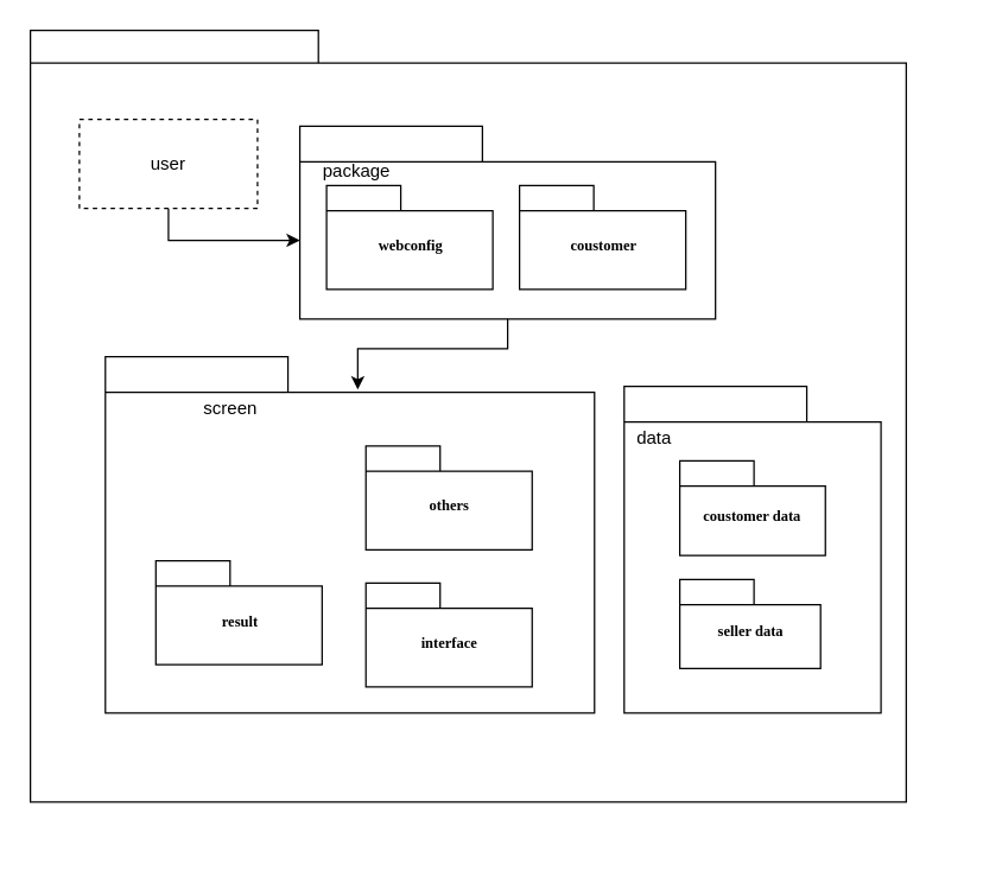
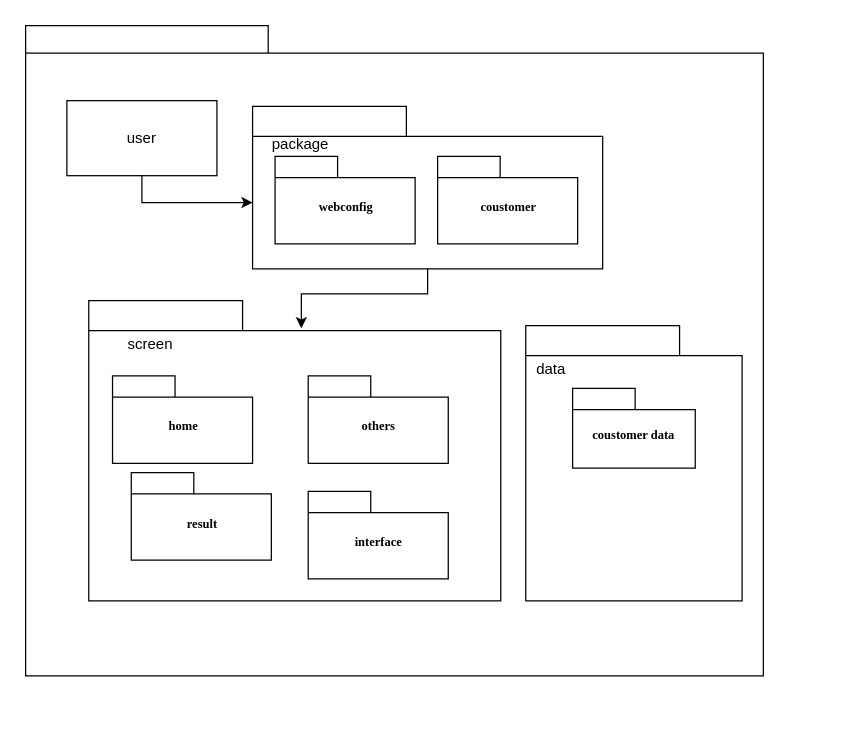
  <mxCell id="0" />
  <mxCell id="1" parent="0" />
  <mxCell id="2" value="" style="group" parent="1" vertex="1" connectable="0"><mxGeometry x="201.5" y="84.5" width="328.5" height="255.5" as="geometry" /></mxCell>
  <mxCell id="3" value="" style="shape=folder;fontStyle=1;spacingTop=10;tabWidth=123;tabHeight=24;tabPosition=left;html=1;rounded=0;shadow=0;comic=0;labelBackgroundColor=none;strokeWidth=1;fontFamily=Verdana;fontSize=10;align=center;" parent="2" vertex="1"><mxGeometry width="280" height="130" as="geometry" /></mxCell>
  <mxCell id="4" value="webconfig" style="shape=folder;fontStyle=1;spacingTop=10;tabWidth=50;tabHeight=17;tabPosition=left;html=1;rounded=0;shadow=0;comic=0;labelBackgroundColor=none;strokeWidth=1;fontFamily=Verdana;fontSize=10;align=center;" parent="2" vertex="1"><mxGeometry x="18" y="40" width="112" height="70" as="geometry" /></mxCell>
  <mxCell id="5" value="coustomer" style="shape=folder;fontStyle=1;spacingTop=10;tabWidth=50;tabHeight=17;tabPosition=left;html=1;rounded=0;shadow=0;comic=0;labelBackgroundColor=none;strokeWidth=1;fontFamily=Verdana;fontSize=10;align=center;" parent="2" vertex="1"><mxGeometry x="148" y="40" width="112" height="70" as="geometry" /></mxCell>
  <mxCell id="6" value="" style="group" parent="1" vertex="1" connectable="0"><mxGeometry x="420" y="260" width="233" height="305" as="geometry" /></mxCell>
  <mxCell id="7" value="" style="group" parent="6" vertex="1" connectable="0"><mxGeometry width="233" height="305" as="geometry" /></mxCell>
  <mxCell id="8" value="" style="shape=folder;fontStyle=1;spacingTop=10;tabWidth=123;tabHeight=24;tabPosition=left;html=1;rounded=0;shadow=0;comic=0;labelBackgroundColor=none;strokeWidth=1;fontFamily=Verdana;fontSize=10;align=center;" parent="7" vertex="1"><mxGeometry width="173" height="220" as="geometry" /></mxCell>
  <mxCell id="9" value="coustomer data" style="shape=folder;fontStyle=1;spacingTop=10;tabWidth=50;tabHeight=17;tabPosition=left;html=1;rounded=0;shadow=0;comic=0;labelBackgroundColor=none;strokeWidth=1;fontFamily=Verdana;fontSize=10;align=center;" parent="7" vertex="1"><mxGeometry x="37.449" y="50" width="98.091" height="63.79" as="geometry" /></mxCell>
- <mxCell id="10" value="seller data" style="shape=folder;fontStyle=1;spacingTop=10;tabWidth=50;tabHeight=17;tabPosition=left;html=1;rounded=0;shadow=0;comic=0;labelBackgroundColor=none;strokeWidth=1;fontFamily=Verdana;fontSize=10;align=center;" parent="7" vertex="1"><mxGeometry x="37.449" y="130" width="94.845" height="60" as="geometry" /></mxCell>
  <mxCell id="11" value="data" style="text;strokeColor=none;align=center;fillColor=none;html=1;verticalAlign=middle;whiteSpace=wrap;rounded=0;" vertex="1" parent="7"><mxGeometry x="-10.176" y="20" width="61.059" height="30" as="geometry" /></mxCell>
  <mxCell id="12" value="" style="shape=folder;fontStyle=1;spacingTop=10;tabWidth=194;tabHeight=22;tabPosition=left;html=1;rounded=0;shadow=0;comic=0;labelBackgroundColor=none;strokeWidth=1;fillColor=none;fontFamily=Verdana;fontSize=10;align=center;" parent="7" vertex="1"><mxGeometry x="-400" y="-240" width="590" height="520" as="geometry" /></mxCell>
- <mxCell id="13" value="user" style="rounded=0;whiteSpace=wrap;html=1;dashed=1;" vertex="1" parent="7"><mxGeometry x="-367" y="-180" width="120" height="60" as="geometry" /></mxCell>
+ <mxCell id="13" value="user" style="rounded=0;whiteSpace=wrap;html=1;" vertex="1" parent="7"><mxGeometry x="-367" y="-180" width="120" height="60" as="geometry" /></mxCell>
  <mxCell id="14" value="" style="shape=folder;fontStyle=1;spacingTop=10;tabWidth=123;tabHeight=24;tabPosition=left;html=1;rounded=0;shadow=0;comic=0;labelBackgroundColor=none;strokeColor=#000000;strokeWidth=1;fillColor=#ffffff;fontFamily=Verdana;fontSize=10;fontColor=#000000;align=center;" parent="1" vertex="1"><mxGeometry x="70.5" y="240" width="329.5" height="240" as="geometry" /></mxCell>
+ <mxCell id="15" value="home" style="shape=folder;fontStyle=1;spacingTop=10;tabWidth=50;tabHeight=17;tabPosition=left;html=1;rounded=0;shadow=0;comic=0;labelBackgroundColor=none;strokeColor=#000000;strokeWidth=1;fillColor=#ffffff;fontFamily=Verdana;fontSize=10;fontColor=#000000;align=center;" parent="1" vertex="1"><mxGeometry x="89.5" y="300" width="112" height="70" as="geometry" /></mxCell>
  <mxCell id="16" value="result" style="shape=folder;fontStyle=1;spacingTop=10;tabWidth=50;tabHeight=17;tabPosition=left;html=1;rounded=0;shadow=0;comic=0;labelBackgroundColor=none;strokeColor=#000000;strokeWidth=1;fillColor=#ffffff;fontFamily=Verdana;fontSize=10;fontColor=#000000;align=center;" parent="1" vertex="1"><mxGeometry x="104.5" y="377.5" width="112" height="70" as="geometry" /></mxCell>
  <mxCell id="17" value="interface" style="shape=folder;fontStyle=1;spacingTop=10;tabWidth=50;tabHeight=17;tabPosition=left;html=1;rounded=0;shadow=0;comic=0;labelBackgroundColor=none;strokeColor=#000000;strokeWidth=1;fillColor=#ffffff;fontFamily=Verdana;fontSize=10;fontColor=#000000;align=center;" parent="1" vertex="1"><mxGeometry x="246" y="392.5" width="112" height="70" as="geometry" /></mxCell>
  <mxCell id="18" value="others" style="shape=folder;fontStyle=1;spacingTop=10;tabWidth=50;tabHeight=17;tabPosition=left;html=1;rounded=0;shadow=0;comic=0;labelBackgroundColor=none;strokeColor=#000000;strokeWidth=1;fillColor=#ffffff;fontFamily=Verdana;fontSize=10;fontColor=#000000;align=center;" parent="1" vertex="1"><mxGeometry x="246" y="300" width="112" height="70" as="geometry" /></mxCell>
- <mxCell id="19" value="screen" style="text;strokeColor=none;align=center;fillColor=none;html=1;verticalAlign=middle;whiteSpace=wrap;rounded=0;" vertex="1" parent="1"><mxGeometry x="124.5" y="260" width="60" height="30" as="geometry" /></mxCell>
+ <mxCell id="19" value="screen" style="text;strokeColor=none;align=center;fillColor=none;html=1;verticalAlign=middle;whiteSpace=wrap;rounded=0;" vertex="1" parent="1"><mxGeometry x="89.5" y="260" width="60" height="30" as="geometry" /></mxCell>
  <mxCell id="20" style="edgeStyle=orthogonalEdgeStyle;rounded=0;orthogonalLoop=1;jettySize=auto;html=1;exitX=0.5;exitY=1;exitDx=0;exitDy=0;entryX=0;entryY=0;entryDx=0;entryDy=77;entryPerimeter=0;" edge="1" parent="1" source="13" target="3"><mxGeometry relative="1" as="geometry" /></mxCell>
  <mxCell id="21" style="edgeStyle=orthogonalEdgeStyle;rounded=0;orthogonalLoop=1;jettySize=auto;html=1;exitX=0.5;exitY=1;exitDx=0;exitDy=0;exitPerimeter=0;entryX=0.516;entryY=0.092;entryDx=0;entryDy=0;entryPerimeter=0;" edge="1" parent="1" source="3" target="14"><mxGeometry relative="1" as="geometry" /></mxCell>
  <mxCell id="22" value="package" style="text;strokeColor=none;align=center;fillColor=none;html=1;verticalAlign=middle;whiteSpace=wrap;rounded=0;" vertex="1" parent="1"><mxGeometry x="210" y="100" width="60" height="30" as="geometry" /></mxCell>
